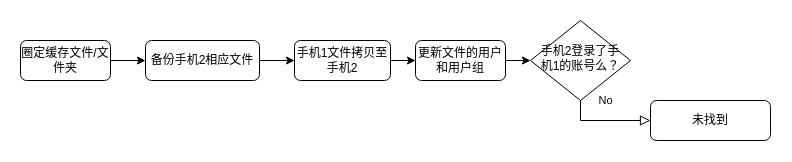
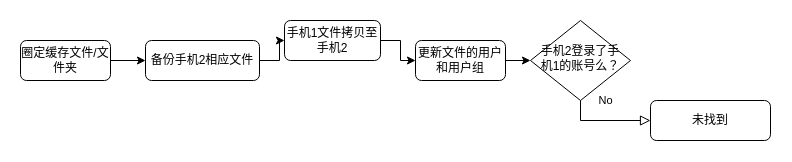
  <mxCell id="0" />
  <mxCell id="1" parent="0" />
  <mxCell id="2" value="" style="edgeStyle=orthogonalEdgeStyle;rounded=0;orthogonalLoop=1;jettySize=auto;html=1;" edge="1" parent="1" source="3" target="5"><mxGeometry relative="1" as="geometry" /></mxCell>
  <mxCell id="3" value="圈定缓存文件/文件夹" style="rounded=1;whiteSpace=wrap;html=1;fontSize=12;glass=0;strokeWidth=1;shadow=0;" parent="1" vertex="1"><mxGeometry x="20" y="40" width="90" height="40" as="geometry" /></mxCell>
  <mxCell id="4" value="" style="edgeStyle=orthogonalEdgeStyle;rounded=0;orthogonalLoop=1;jettySize=auto;html=1;" edge="1" parent="1" source="5" target="7"><mxGeometry relative="1" as="geometry" /></mxCell>
  <mxCell id="5" value="备份手机2相应文件" style="rounded=1;whiteSpace=wrap;html=1;fontSize=12;glass=0;strokeWidth=1;shadow=0;" vertex="1" parent="1"><mxGeometry x="145" y="40" width="114" height="40" as="geometry" /></mxCell>
  <mxCell id="6" value="" style="edgeStyle=orthogonalEdgeStyle;rounded=0;orthogonalLoop=1;jettySize=auto;html=1;" edge="1" parent="1" source="7" target="9"><mxGeometry relative="1" as="geometry" /></mxCell>
- <mxCell id="7" value="手机1文件拷贝至手机2" style="rounded=1;whiteSpace=wrap;html=1;fontSize=12;glass=0;strokeWidth=1;shadow=0;" vertex="1" parent="1"><mxGeometry x="294" y="40" width="96" height="40" as="geometry" /></mxCell>
+ <mxCell id="7" value="手机1文件拷贝至手机2" style="rounded=1;whiteSpace=wrap;html=1;fontSize=12;glass=0;strokeWidth=1;shadow=0;" vertex="1" parent="1"><mxGeometry x="284" y="20" width="96" height="40" as="geometry" /></mxCell>
  <mxCell id="8" value="" style="edgeStyle=orthogonalEdgeStyle;rounded=0;orthogonalLoop=1;jettySize=auto;html=1;" edge="1" parent="1" source="9" target="10"><mxGeometry relative="1" as="geometry" /></mxCell>
  <mxCell id="9" value="更新文件的用户和用户组" style="rounded=1;whiteSpace=wrap;html=1;fontSize=12;glass=0;strokeWidth=1;shadow=0;" vertex="1" parent="1"><mxGeometry x="415" y="40" width="90" height="40" as="geometry" /></mxCell>
  <mxCell id="10" value="手机2登录了手机1的账号么？" style="rhombus;whiteSpace=wrap;html=1;shadow=0;fontFamily=Helvetica;fontSize=12;align=center;strokeWidth=1;spacing=6;spacingTop=-4;" vertex="1" parent="1"><mxGeometry x="530" y="20" width="100" height="80" as="geometry" /></mxCell>
  <mxCell id="11" value="未找到" style="rounded=1;whiteSpace=wrap;html=1;fontSize=12;glass=0;strokeWidth=1;shadow=0;" vertex="1" parent="1"><mxGeometry x="650" y="100" width="120" height="40" as="geometry" /></mxCell>
  <mxCell id="12" value="No" style="rounded=0;html=1;jettySize=auto;orthogonalLoop=1;fontSize=11;endArrow=block;endFill=0;endSize=8;strokeWidth=1;shadow=0;labelBackgroundColor=none;edgeStyle=orthogonalEdgeStyle;exitX=0.5;exitY=1;exitDx=0;exitDy=0;entryX=0;entryY=0.5;entryDx=0;entryDy=0;" edge="1" parent="1" source="10" target="11"><mxGeometry y="20" relative="1" as="geometry"><mxPoint as="offset" /><mxPoint x="590" y="30" as="sourcePoint" /><mxPoint x="660" y="10" as="targetPoint" /><Array as="points"><mxPoint x="580" y="120" /><mxPoint x="650" y="120" /></Array></mxGeometry></mxCell>
